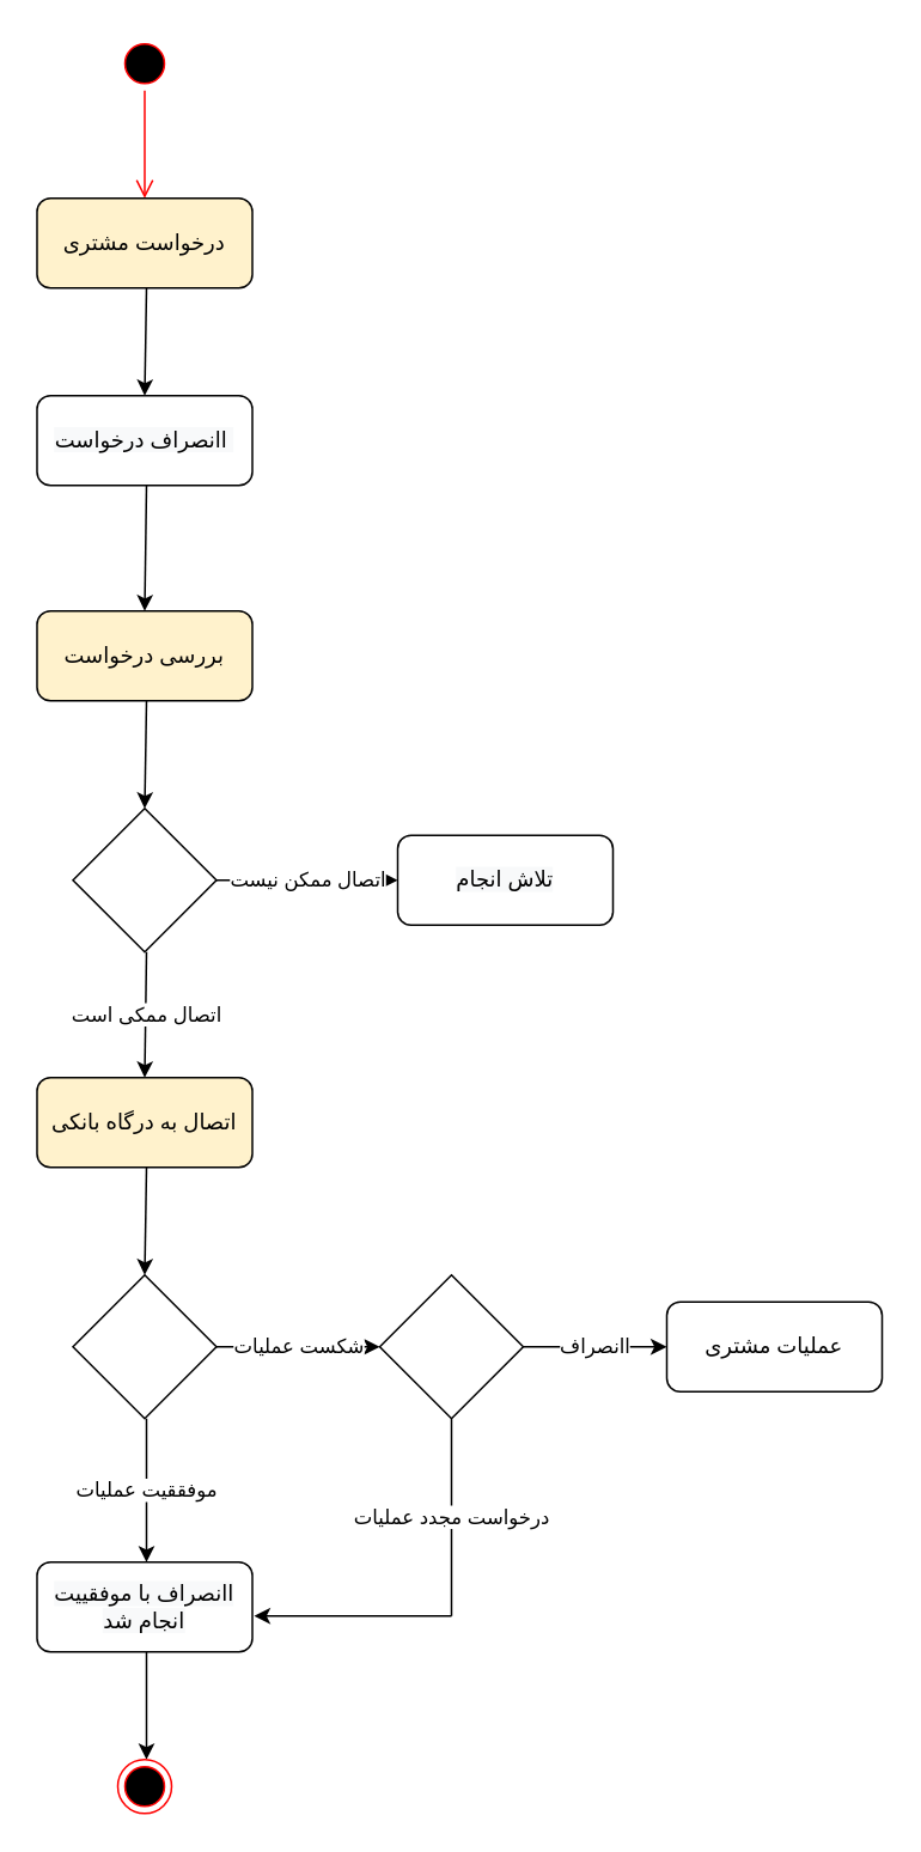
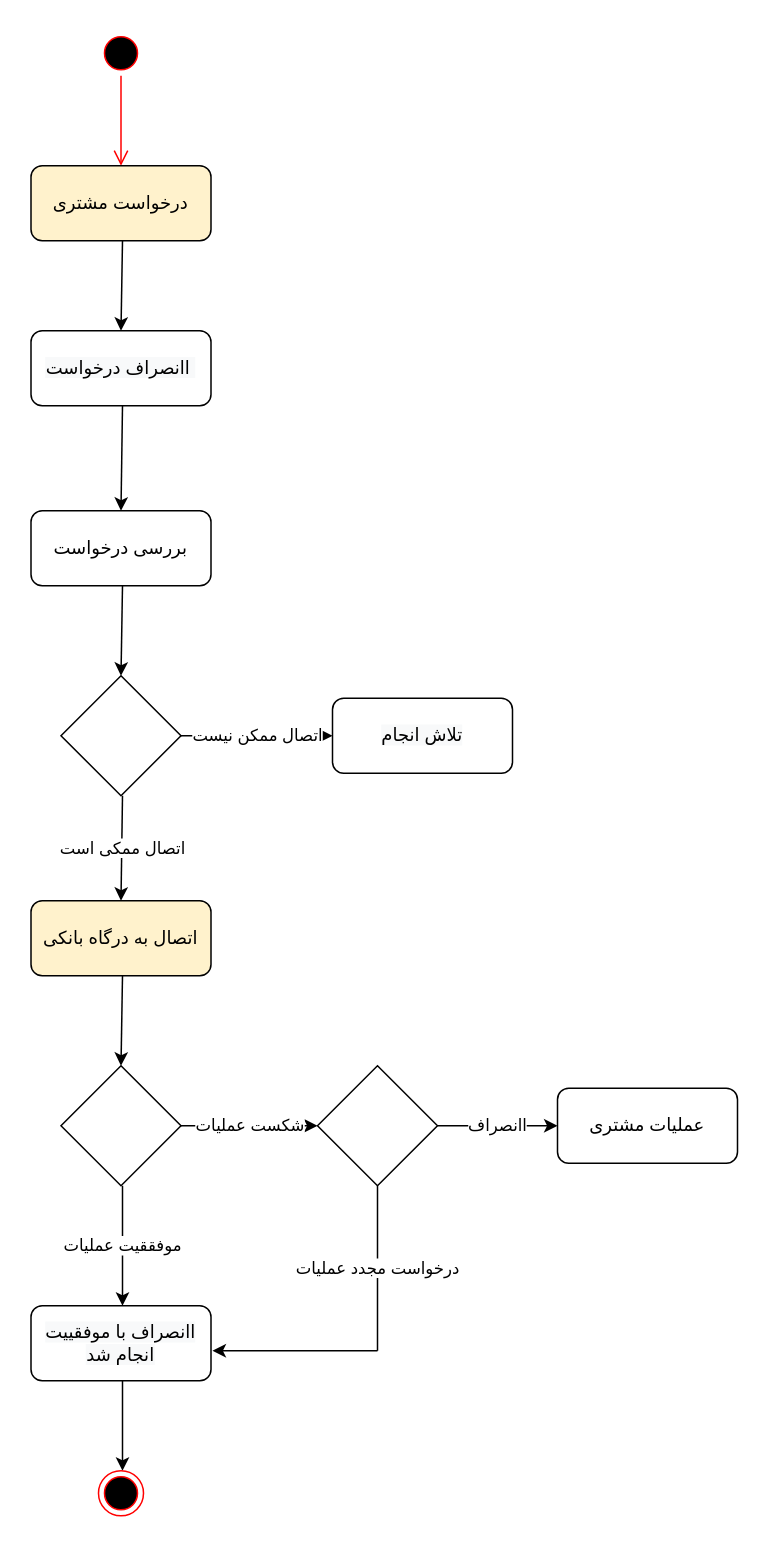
  <mxCell id="0" />
  <mxCell id="1" parent="0" />
  <mxCell id="2" value="" style="ellipse;html=1;shape=startState;fillColor=#000000;strokeColor=#ff0000;" vertex="1" parent="1"><mxGeometry x="65" y="20" width="30" height="30" as="geometry" /></mxCell>
  <mxCell id="3" value="" style="edgeStyle=orthogonalEdgeStyle;html=1;verticalAlign=bottom;endArrow=open;endSize=8;strokeColor=#ff0000;entryX=0.5;entryY=0;entryDx=0;entryDy=0;" edge="1" source="2" parent="1"><mxGeometry relative="1" as="geometry"><mxPoint x="80" y="110" as="targetPoint" /></mxGeometry></mxCell>
  <mxCell id="4" value="" style="endArrow=classic;html=1;entryX=0.5;entryY=0;entryDx=0;entryDy=0;" edge="1" parent="1"><mxGeometry width="50" height="50" relative="1" as="geometry"><mxPoint x="81" y="160" as="sourcePoint" /><mxPoint x="80" y="220" as="targetPoint" /></mxGeometry></mxCell>
  <mxCell id="5" value="" style="endArrow=classic;html=1;entryX=0.5;entryY=0;entryDx=0;entryDy=0;" edge="1" parent="1"><mxGeometry width="50" height="50" relative="1" as="geometry"><mxPoint x="81" y="270" as="sourcePoint" /><mxPoint x="80" y="340" as="targetPoint" /></mxGeometry></mxCell>
  <mxCell id="6" value="" style="rhombus;whiteSpace=wrap;html=1;" vertex="1" parent="1"><mxGeometry x="40" y="450" width="80" height="80" as="geometry" /></mxCell>
  <mxCell id="7" value="" style="endArrow=classic;html=1;entryX=0.5;entryY=0;entryDx=0;entryDy=0;" edge="1" parent="1" target="6"><mxGeometry width="50" height="50" relative="1" as="geometry"><mxPoint x="81" y="390" as="sourcePoint" /><mxPoint x="131" y="340" as="targetPoint" /></mxGeometry></mxCell>
  <mxCell id="8" value="اتصال ممکن نیست" style="endArrow=classic;html=1;exitX=1;exitY=0.5;exitDx=0;exitDy=0;" edge="1" parent="1" source="6"><mxGeometry width="50" height="50" relative="1" as="geometry"><mxPoint x="140" y="489.5" as="sourcePoint" /><mxPoint x="221" y="490" as="targetPoint" /></mxGeometry></mxCell>
  <mxCell id="9" value="اتصال ممکی است" style="endArrow=classic;html=1;" edge="1" parent="1"><mxGeometry width="50" height="50" relative="1" as="geometry"><mxPoint x="81" y="530" as="sourcePoint" /><mxPoint x="80" y="600" as="targetPoint" /></mxGeometry></mxCell>
  <mxCell id="10" value="" style="rhombus;whiteSpace=wrap;html=1;" vertex="1" parent="1"><mxGeometry x="40" y="710" width="80" height="80" as="geometry" /></mxCell>
  <mxCell id="11" value="" style="endArrow=classic;html=1;entryX=0.5;entryY=0;entryDx=0;entryDy=0;" edge="1" parent="1" target="10"><mxGeometry width="50" height="50" relative="1" as="geometry"><mxPoint x="81" y="650" as="sourcePoint" /><mxPoint x="131" y="600" as="targetPoint" /></mxGeometry></mxCell>
  <mxCell id="12" value="شکست عملیات" style="endArrow=classic;html=1;" edge="1" parent="1"><mxGeometry width="50" height="50" relative="1" as="geometry"><mxPoint x="120" y="750" as="sourcePoint" /><mxPoint x="211" y="750" as="targetPoint" /></mxGeometry></mxCell>
  <mxCell id="13" value="موفققیت عملیات" style="endArrow=classic;html=1;" edge="1" parent="1"><mxGeometry width="50" height="50" relative="1" as="geometry"><mxPoint x="81" y="790" as="sourcePoint" /><mxPoint x="81" y="870" as="targetPoint" /></mxGeometry></mxCell>
  <mxCell id="14" value="" style="endArrow=classic;html=1;" edge="1" parent="1"><mxGeometry width="50" height="50" relative="1" as="geometry"><mxPoint x="81" y="920" as="sourcePoint" /><mxPoint x="81" y="980" as="targetPoint" /></mxGeometry></mxCell>
  <mxCell id="15" value="" style="ellipse;html=1;shape=endState;fillColor=#000000;strokeColor=#ff0000;" vertex="1" parent="1"><mxGeometry x="65" y="980" width="30" height="30" as="geometry" /></mxCell>
  <mxCell id="16" value="&lt;span&gt;درخواست مشتری&lt;/span&gt;" style="rounded=1;whiteSpace=wrap;html=1;fillColor=#fff2cc;" vertex="1" parent="1"><mxGeometry x="20" y="110" width="120" height="50" as="geometry" /></mxCell>
  <mxCell id="17" value="&#10;&#10;&lt;span style=&quot;color: rgb(0, 0, 0); font-family: helvetica; font-size: 12px; font-style: normal; font-weight: 400; letter-spacing: normal; text-align: center; text-indent: 0px; text-transform: none; word-spacing: 0px; background-color: rgb(248, 249, 250); display: inline; float: none;&quot;&gt;اانصراف درخواست&amp;nbsp;&lt;/span&gt;&#10;&#10;" style="rounded=1;whiteSpace=wrap;html=1;" vertex="1" parent="1"><mxGeometry x="20" y="220" width="120" height="50" as="geometry" /></mxCell>
- <mxCell id="18" value="&lt;span&gt;بررسی درخواست&lt;/span&gt;" style="rounded=1;whiteSpace=wrap;html=1;fillColor=#fff2cc;" vertex="1" parent="1"><mxGeometry x="20" y="340" width="120" height="50" as="geometry" /></mxCell>
+ <mxCell id="18" value="&lt;span&gt;بررسی درخواست&lt;/span&gt;" style="rounded=1;whiteSpace=wrap;html=1;" vertex="1" parent="1"><mxGeometry x="20" y="340" width="120" height="50" as="geometry" /></mxCell>
  <mxCell id="19" value="&#10;&#10;&lt;span style=&quot;color: rgb(0, 0, 0); font-family: helvetica; font-size: 12px; font-style: normal; font-weight: 400; letter-spacing: normal; text-align: center; text-indent: 0px; text-transform: none; word-spacing: 0px; background-color: rgb(248, 249, 250); display: inline; float: none;&quot;&gt;تلاش انجام&lt;/span&gt;&#10;&#10;" style="rounded=1;whiteSpace=wrap;html=1;" vertex="1" parent="1"><mxGeometry x="221" y="465" width="120" height="50" as="geometry" /></mxCell>
  <mxCell id="20" value="&lt;span&gt;اتصال به درگاه بانکی&lt;/span&gt;" style="rounded=1;whiteSpace=wrap;html=1;fillColor=#fff2cc;" vertex="1" parent="1"><mxGeometry x="20" y="600" width="120" height="50" as="geometry" /></mxCell>
  <mxCell id="21" value="&#10;&#10;&lt;span style=&quot;color: rgb(0, 0, 0); font-family: helvetica; font-size: 12px; font-style: normal; font-weight: 400; letter-spacing: normal; text-align: center; text-indent: 0px; text-transform: none; word-spacing: 0px; background-color: rgb(248, 249, 250); display: inline; float: none;&quot;&gt;اانصراف با موفقییت انجام شد&lt;/span&gt;&#10;&#10;" style="rounded=1;whiteSpace=wrap;html=1;" vertex="1" parent="1"><mxGeometry x="20" y="870" width="120" height="50" as="geometry" /></mxCell>
  <mxCell id="22" value="" style="rhombus;whiteSpace=wrap;html=1;" vertex="1" parent="1"><mxGeometry x="211" y="710" width="80" height="80" as="geometry" /></mxCell>
  <mxCell id="23" value="اانصراف" style="endArrow=classic;html=1;" edge="1" parent="1"><mxGeometry width="50" height="50" relative="1" as="geometry"><mxPoint x="291" y="750" as="sourcePoint" /><mxPoint x="371" y="750" as="targetPoint" /></mxGeometry></mxCell>
  <mxCell id="24" value="عملیات مشتری" style="rounded=1;whiteSpace=wrap;html=1;" vertex="1" parent="1"><mxGeometry x="371" y="725" width="120" height="50" as="geometry" /></mxCell>
  <mxCell id="25" value="درخواست مجدد عملیات" style="endArrow=none;html=1;" edge="1" parent="1"><mxGeometry width="50" height="50" relative="1" as="geometry"><mxPoint x="251" y="900" as="sourcePoint" /><mxPoint x="251" y="790" as="targetPoint" /></mxGeometry></mxCell>
  <mxCell id="26" value="" style="endArrow=classic;html=1;" edge="1" parent="1"><mxGeometry width="50" height="50" relative="1" as="geometry"><mxPoint x="251" y="900" as="sourcePoint" /><mxPoint x="141" y="900" as="targetPoint" /></mxGeometry></mxCell>
